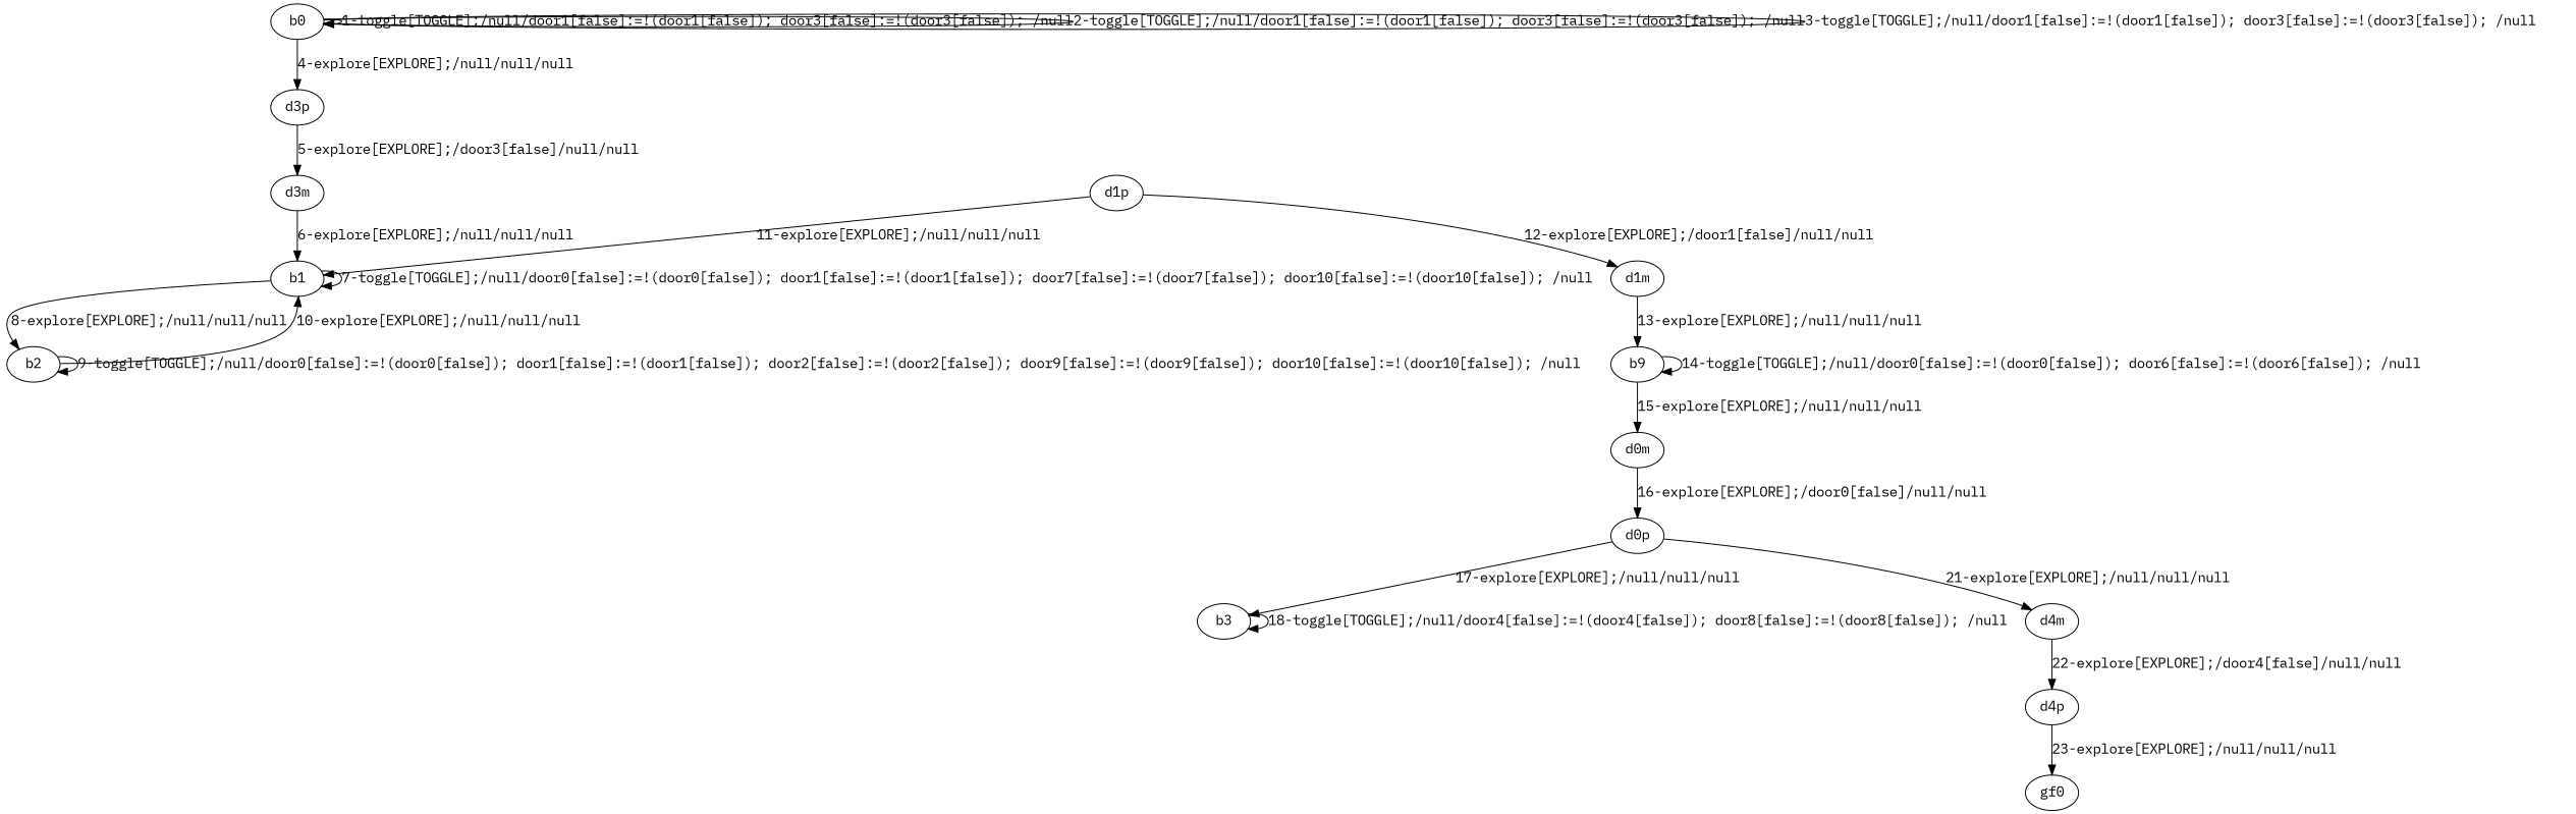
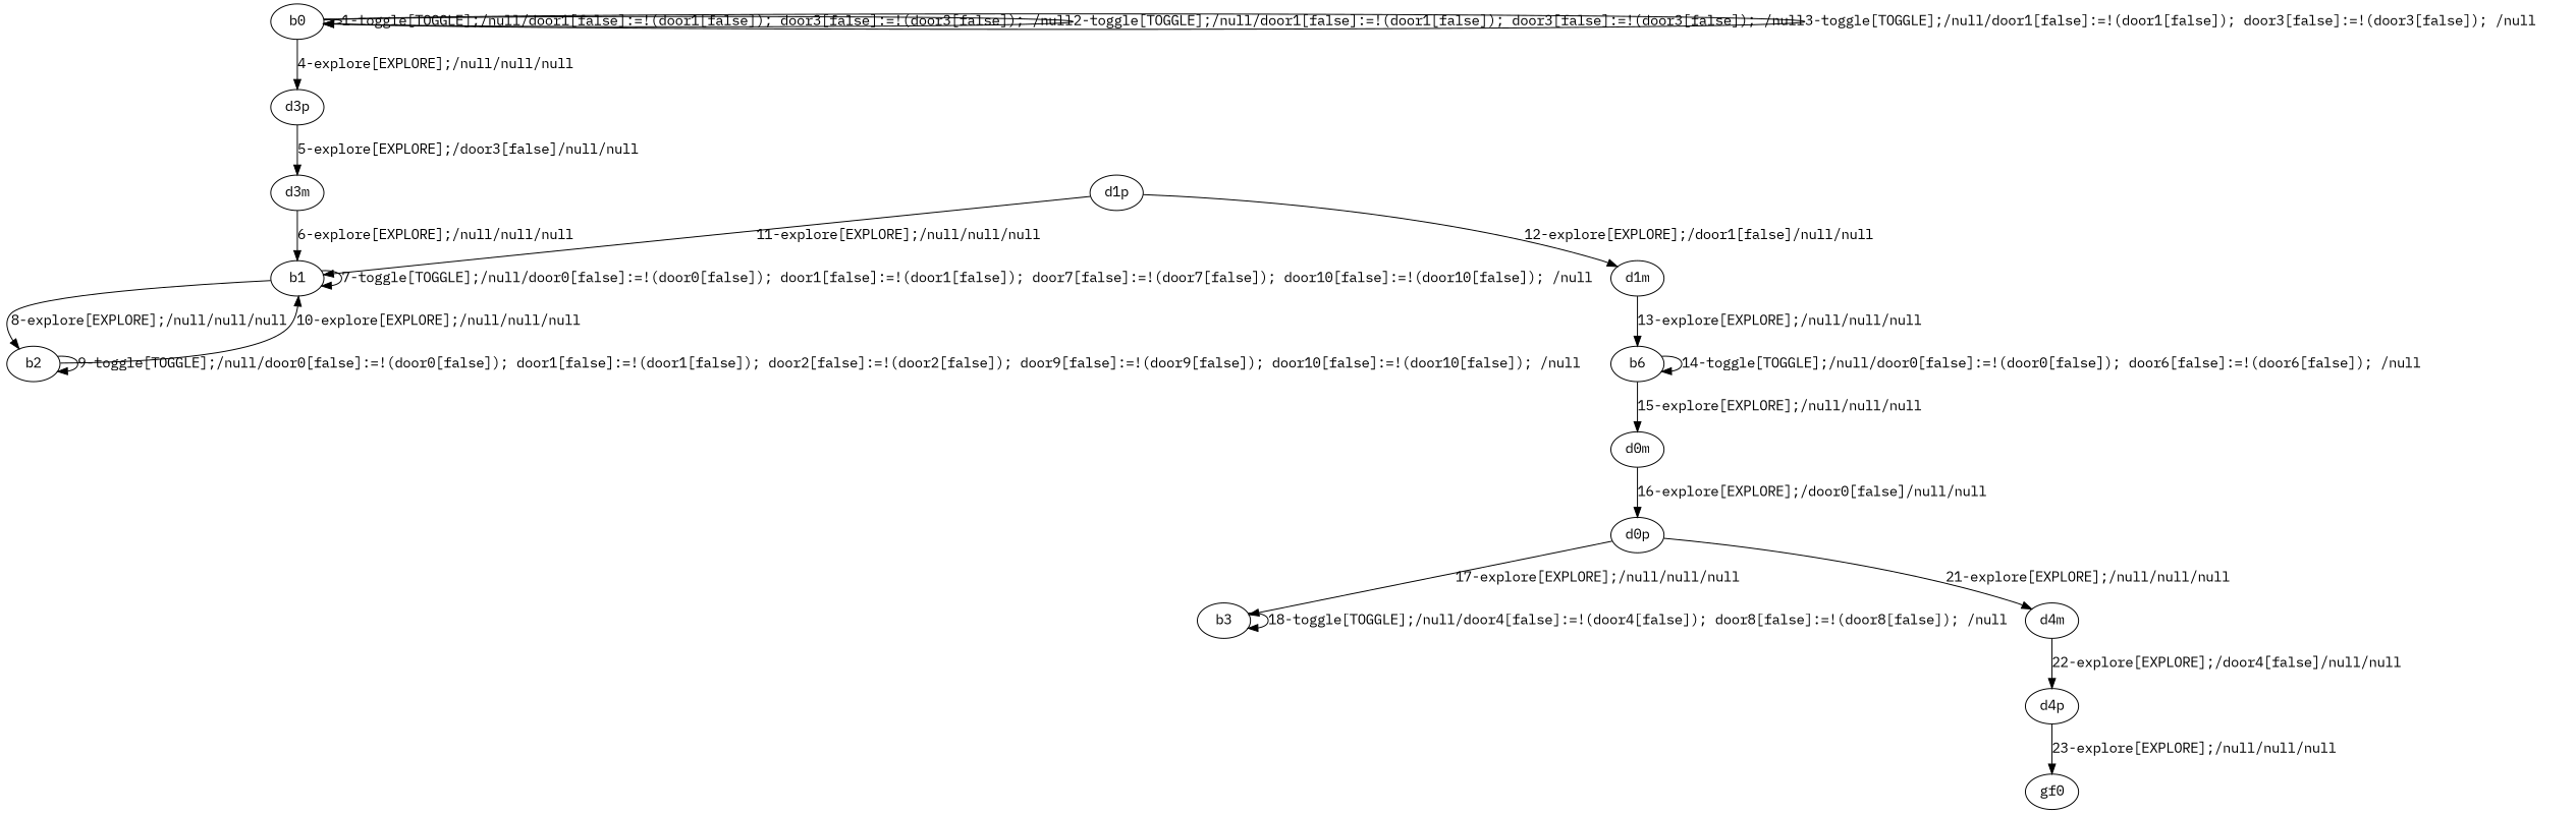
  digraph {
    fontname="IBM Plex Mono"
    node [fontname="IBM Plex Mono"]
    edge [fontname="IBM Plex Mono"]
    b0
    d3p
    d3m
    b1
    b2
    d1p
    d1m
-   b9
+   b9 [label=b6]
    d0m
    d0p
    b3
    d4m
    d4p
    gf0
    b0 -> b0 [label="1-toggle[TOGGLE];/null/door1[false]:=!(door1[false]); door3[false]:=!(door3[false]); /null"]
    b0 -> b0 [label="2-toggle[TOGGLE];/null/door1[false]:=!(door1[false]); door3[false]:=!(door3[false]); /null"]
    b0 -> b0 [label="3-toggle[TOGGLE];/null/door1[false]:=!(door1[false]); door3[false]:=!(door3[false]); /null"]
    b0 -> d3p [label="4-explore[EXPLORE];/null/null/null"]
    d3p -> d3m [label="5-explore[EXPLORE];/door3[false]/null/null"]
    d3m -> b1 [label="6-explore[EXPLORE];/null/null/null"]
    b1 -> b1 [label="7-toggle[TOGGLE];/null/door0[false]:=!(door0[false]); door1[false]:=!(door1[false]); door7[false]:=!(door7[false]); door10[false]:=!(door10[false]); /null"]
    b1 -> b2 [label="8-explore[EXPLORE];/null/null/null"]
    b2 -> b1 [label="10-explore[EXPLORE];/null/null/null"]
    b2 -> b2 [label="9-toggle[TOGGLE];/null/door0[false]:=!(door0[false]); door1[false]:=!(door1[false]); door2[false]:=!(door2[false]); door9[false]:=!(door9[false]); door10[false]:=!(door10[false]); /null"]
    d1p -> b1 [label="11-explore[EXPLORE];/null/null/null"]
    d1p -> d1m [label="12-explore[EXPLORE];/door1[false]/null/null"]
    d1m -> b9 [label="13-explore[EXPLORE];/null/null/null"]
    b9 -> b9 [label="14-toggle[TOGGLE];/null/door0[false]:=!(door0[false]); door6[false]:=!(door6[false]); /null"]
    b9 -> d0m [label="15-explore[EXPLORE];/null/null/null"]
    d0m -> d0p [label="16-explore[EXPLORE];/door0[false]/null/null"]
    d0p -> b3 [label="17-explore[EXPLORE];/null/null/null"]
    d0p -> d4m [label="21-explore[EXPLORE];/null/null/null"]
    b3 -> b3 [label="18-toggle[TOGGLE];/null/door4[false]:=!(door4[false]); door8[false]:=!(door8[false]); /null"]
    d4m -> d4p [label="22-explore[EXPLORE];/door4[false]/null/null"]
    d4p -> gf0 [label="23-explore[EXPLORE];/null/null/null"]
  }
